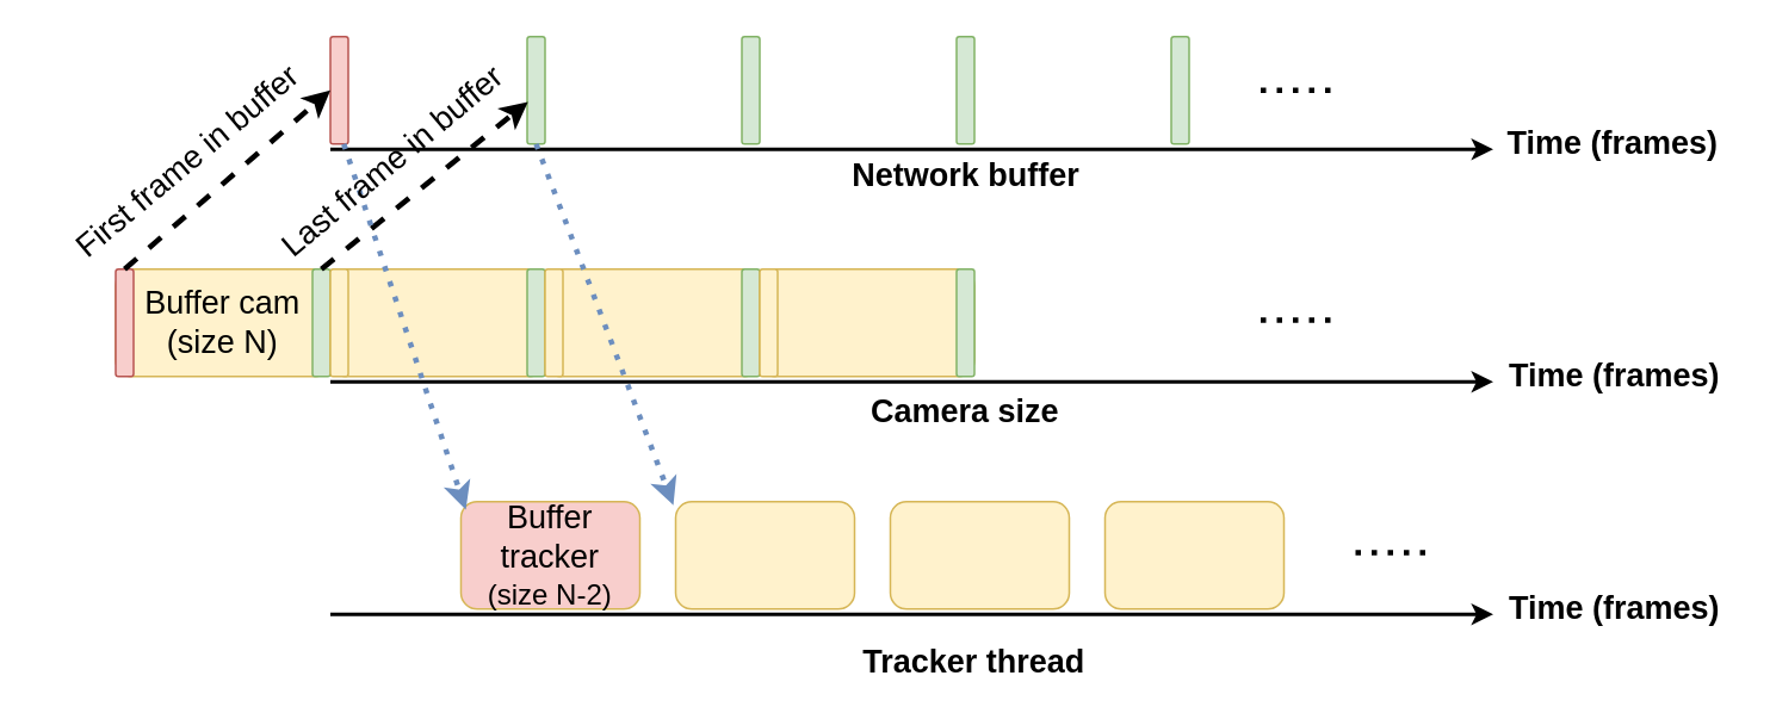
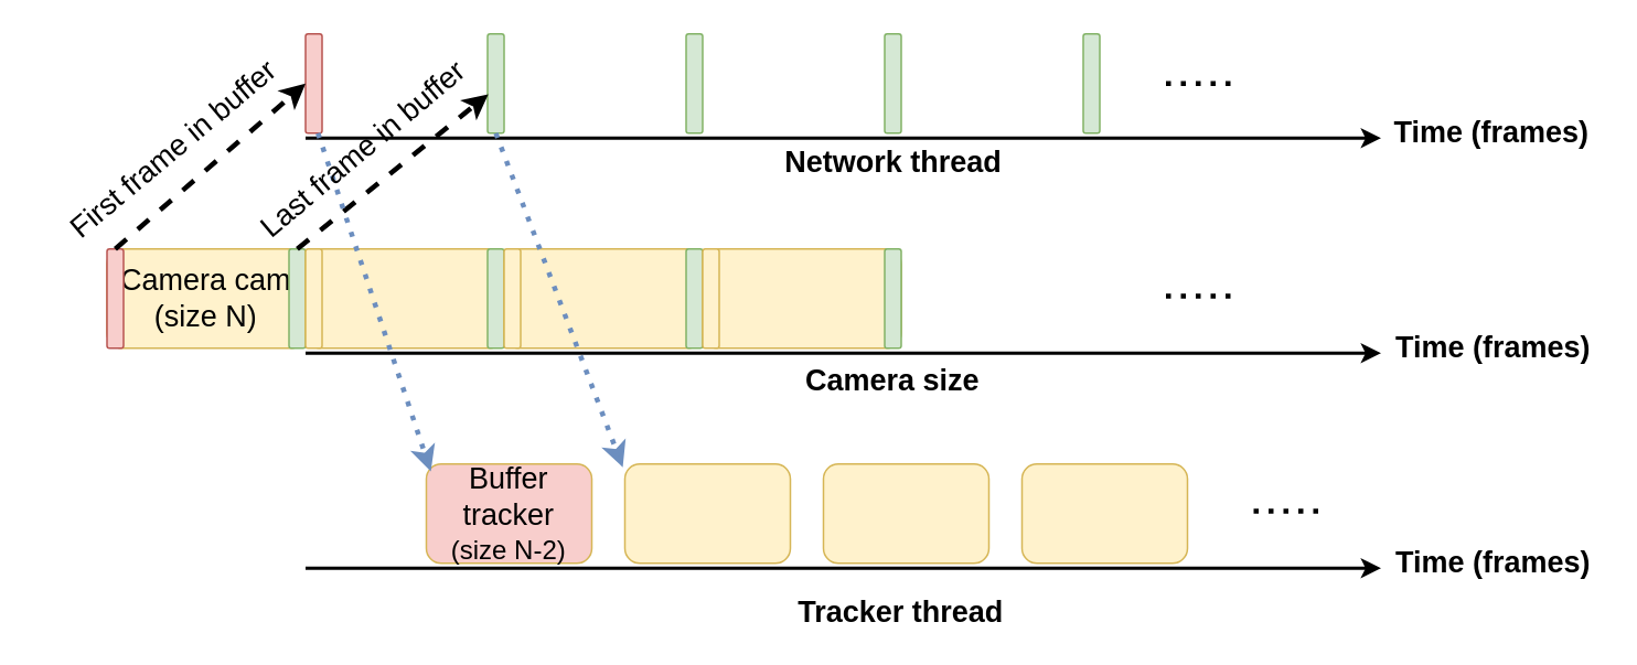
  <mxCell id="0" />
  <mxCell id="1" parent="0" />
  <mxCell id="2" value="" style="endArrow=classic;html=1;fontStyle=0;strokeWidth=2;" parent="1" edge="1"><mxGeometry width="50" height="50" relative="1" as="geometry"><mxPoint x="184" y="213" as="sourcePoint" /><mxPoint x="834" y="213" as="targetPoint" /></mxGeometry></mxCell>
  <mxCell id="3" value="" style="endArrow=classic;html=1;fontStyle=0;strokeWidth=2;" parent="1" edge="1"><mxGeometry width="50" height="50" relative="1" as="geometry"><mxPoint x="184" y="83" as="sourcePoint" /><mxPoint x="834" y="83" as="targetPoint" /></mxGeometry></mxCell>
  <mxCell id="4" value="" style="rounded=1;whiteSpace=wrap;html=1;fillColor=#f8cecc;strokeColor=#b85450;" parent="1" vertex="1"><mxGeometry x="184" y="20" width="10" height="60" as="geometry" /></mxCell>
  <mxCell id="5" value="" style="endArrow=classic;html=1;fontStyle=0;strokeWidth=2;" parent="1" edge="1"><mxGeometry width="50" height="50" relative="1" as="geometry"><mxPoint x="184" y="343" as="sourcePoint" /><mxPoint x="834" y="343" as="targetPoint" /></mxGeometry></mxCell>
  <mxCell id="6" value="&lt;div&gt;&lt;font style=&quot;font-size: 18px&quot;&gt;Buffer tracker&lt;/font&gt;&lt;/div&gt;&lt;div&gt;&lt;font size=&quot;3&quot;&gt;(size N-2)&lt;br&gt;&lt;/font&gt;&lt;/div&gt;" style="rounded=1;whiteSpace=wrap;html=1;fillColor=#f8cecc;strokeColor=#d6b656;" parent="1" vertex="1"><mxGeometry x="257" y="280" width="100" height="60" as="geometry" /></mxCell>
  <mxCell id="7" value="" style="rounded=1;whiteSpace=wrap;html=1;fillColor=#d5e8d4;strokeColor=#82b366;" parent="1" vertex="1"><mxGeometry x="294" y="20" width="10" height="60" as="geometry" /></mxCell>
  <mxCell id="8" value="" style="group" parent="1" vertex="1" connectable="0"><mxGeometry x="64" y="150" width="120" height="60" as="geometry" /></mxCell>
- <mxCell id="9" value="&lt;div&gt;&lt;font style=&quot;font-size: 18px&quot;&gt;Buffer cam &lt;br&gt;&lt;/font&gt;&lt;/div&gt;&lt;div&gt;&lt;font style=&quot;font-size: 18px&quot;&gt;(size N)&lt;/font&gt;&lt;/div&gt;" style="rounded=1;whiteSpace=wrap;html=1;fillColor=#fff2cc;strokeColor=#d6b656;" parent="8" vertex="1"><mxGeometry width="120" height="60" as="geometry" /></mxCell>
+ <mxCell id="9" value="&lt;div&gt;&lt;font style=&quot;font-size: 18px&quot;&gt;Camera cam &lt;br&gt;&lt;/font&gt;&lt;/div&gt;&lt;div&gt;&lt;font style=&quot;font-size: 18px&quot;&gt;(size N)&lt;/font&gt;&lt;/div&gt;" style="rounded=1;whiteSpace=wrap;html=1;fillColor=#fff2cc;strokeColor=#d6b656;" parent="8" vertex="1"><mxGeometry width="120" height="60" as="geometry" /></mxCell>
  <mxCell id="10" value="" style="rounded=1;whiteSpace=wrap;html=1;fillColor=#f8cecc;strokeColor=#b85450;" parent="8" vertex="1"><mxGeometry width="10" height="60" as="geometry" /></mxCell>
  <mxCell id="11" value="" style="rounded=1;whiteSpace=wrap;html=1;fillColor=#d5e8d4;strokeColor=#82b366;" parent="8" vertex="1"><mxGeometry x="110" width="10" height="60" as="geometry" /></mxCell>
  <mxCell id="12" value="" style="group" parent="1" vertex="1" connectable="0"><mxGeometry x="184" y="150" width="120" height="60" as="geometry" /></mxCell>
  <mxCell id="13" value="" style="rounded=1;whiteSpace=wrap;html=1;fillColor=#fff2cc;strokeColor=#d6b656;" parent="12" vertex="1"><mxGeometry width="120" height="60" as="geometry" /></mxCell>
  <mxCell id="14" value="" style="rounded=1;whiteSpace=wrap;html=1;fillColor=#fff2cc;strokeColor=#d6b656;" parent="12" vertex="1"><mxGeometry width="10" height="60" as="geometry" /></mxCell>
  <mxCell id="15" value="" style="rounded=1;whiteSpace=wrap;html=1;fillColor=#d5e8d4;strokeColor=#82b366;" parent="12" vertex="1"><mxGeometry x="110" width="10" height="60" as="geometry" /></mxCell>
  <mxCell id="16" value="" style="rounded=1;whiteSpace=wrap;html=1;fillColor=#d5e8d4;strokeColor=#82b366;" parent="1" vertex="1"><mxGeometry x="414" y="20" width="10" height="60" as="geometry" /></mxCell>
  <mxCell id="17" value="" style="rounded=1;whiteSpace=wrap;html=1;fillColor=#fff2cc;strokeColor=#d6b656;" parent="1" vertex="1"><mxGeometry x="377" y="280" width="100" height="60" as="geometry" /></mxCell>
  <mxCell id="18" value="" style="rounded=1;whiteSpace=wrap;html=1;fillColor=#d5e8d4;strokeColor=#82b366;" parent="1" vertex="1"><mxGeometry x="534" y="20" width="10" height="60" as="geometry" /></mxCell>
  <mxCell id="19" value="" style="rounded=1;whiteSpace=wrap;html=1;fillColor=#d5e8d4;strokeColor=#82b366;" parent="1" vertex="1"><mxGeometry x="654" y="20" width="10" height="60" as="geometry" /></mxCell>
  <mxCell id="20" value="" style="group" parent="1" vertex="1" connectable="0"><mxGeometry x="304" y="150" width="120" height="60" as="geometry" /></mxCell>
  <mxCell id="21" value="" style="rounded=1;whiteSpace=wrap;html=1;fillColor=#fff2cc;strokeColor=#d6b656;" parent="20" vertex="1"><mxGeometry width="120" height="60" as="geometry" /></mxCell>
  <mxCell id="22" value="" style="rounded=1;whiteSpace=wrap;html=1;fillColor=#fff2cc;strokeColor=#d6b656;" parent="20" vertex="1"><mxGeometry width="10" height="60" as="geometry" /></mxCell>
  <mxCell id="23" value="" style="rounded=1;whiteSpace=wrap;html=1;fillColor=#d5e8d4;strokeColor=#82b366;" parent="20" vertex="1"><mxGeometry x="110" width="10" height="60" as="geometry" /></mxCell>
  <mxCell id="24" value="" style="group" parent="1" vertex="1" connectable="0"><mxGeometry x="424" y="150" width="120" height="60" as="geometry" /></mxCell>
  <mxCell id="25" value="" style="rounded=1;whiteSpace=wrap;html=1;fillColor=#fff2cc;strokeColor=#d6b656;" parent="24" vertex="1"><mxGeometry width="120" height="60" as="geometry" /></mxCell>
  <mxCell id="26" value="" style="rounded=1;whiteSpace=wrap;html=1;fillColor=#fff2cc;strokeColor=#d6b656;" parent="24" vertex="1"><mxGeometry width="10" height="60" as="geometry" /></mxCell>
  <mxCell id="27" value="" style="rounded=1;whiteSpace=wrap;html=1;fillColor=#d5e8d4;strokeColor=#82b366;" parent="24" vertex="1"><mxGeometry x="110" width="10" height="60" as="geometry" /></mxCell>
  <mxCell id="28" value="" style="rounded=1;whiteSpace=wrap;html=1;fillColor=#fff2cc;strokeColor=#d6b656;" parent="1" vertex="1"><mxGeometry x="497" y="280" width="100" height="60" as="geometry" /></mxCell>
  <mxCell id="29" value="" style="rounded=1;whiteSpace=wrap;html=1;fillColor=#fff2cc;strokeColor=#d6b656;" parent="1" vertex="1"><mxGeometry x="617" y="280" width="100" height="60" as="geometry" /></mxCell>
  <mxCell id="30" value="" style="endArrow=none;dashed=1;html=1;strokeWidth=3;dashPattern=1 2;" parent="1" edge="1"><mxGeometry width="50" height="50" relative="1" as="geometry"><mxPoint x="704" y="50" as="sourcePoint" /><mxPoint x="744" y="50" as="targetPoint" /></mxGeometry></mxCell>
  <mxCell id="31" value="" style="endArrow=none;dashed=1;html=1;strokeWidth=3;dashPattern=1 2;" parent="1" edge="1"><mxGeometry width="50" height="50" relative="1" as="geometry"><mxPoint x="704" y="178.5" as="sourcePoint" /><mxPoint x="744" y="178.5" as="targetPoint" /></mxGeometry></mxCell>
  <mxCell id="32" value="" style="endArrow=none;dashed=1;html=1;strokeWidth=3;dashPattern=1 2;" parent="1" edge="1"><mxGeometry width="50" height="50" relative="1" as="geometry"><mxPoint x="757" y="308.5" as="sourcePoint" /><mxPoint x="797" y="308.5" as="targetPoint" /></mxGeometry></mxCell>
  <mxCell id="33" value="&lt;font style=&quot;font-size: 18px&quot;&gt;&lt;b&gt;Time (frames)&lt;/b&gt;&lt;/font&gt;" style="text;html=1;strokeColor=none;fillColor=none;align=center;verticalAlign=middle;whiteSpace=wrap;rounded=0;" parent="1" vertex="1"><mxGeometry x="836" y="70" width="130" height="20" as="geometry" /></mxCell>
  <mxCell id="34" value="&lt;font style=&quot;font-size: 18px&quot;&gt;&lt;b&gt;Time (frames)&lt;/b&gt;&lt;/font&gt;" style="text;html=1;strokeColor=none;fillColor=none;align=center;verticalAlign=middle;whiteSpace=wrap;rounded=0;" parent="1" vertex="1"><mxGeometry x="837" y="200" width="130" height="20" as="geometry" /></mxCell>
  <mxCell id="35" value="&lt;font style=&quot;font-size: 18px&quot;&gt;&lt;b&gt;Time (frames)&lt;/b&gt;&lt;/font&gt;" style="text;html=1;strokeColor=none;fillColor=none;align=center;verticalAlign=middle;whiteSpace=wrap;rounded=0;" parent="1" vertex="1"><mxGeometry x="837" y="330" width="130" height="20" as="geometry" /></mxCell>
- <mxCell id="36" value="&lt;font style=&quot;font-size: 18px&quot;&gt;&lt;b&gt;Network buffer&lt;/b&gt;&lt;/font&gt;" style="text;html=1;strokeColor=none;fillColor=none;align=center;verticalAlign=middle;whiteSpace=wrap;rounded=0;" parent="1" vertex="1"><mxGeometry x="466.5" y="88" width="145" height="20" as="geometry" /></mxCell>
+ <mxCell id="36" value="&lt;font style=&quot;font-size: 18px&quot;&gt;&lt;b&gt;Network thread&lt;/b&gt;&lt;/font&gt;" style="text;html=1;strokeColor=none;fillColor=none;align=center;verticalAlign=middle;whiteSpace=wrap;rounded=0;" parent="1" vertex="1"><mxGeometry x="466.5" y="88" width="145" height="20" as="geometry" /></mxCell>
  <mxCell id="37" value="&lt;font style=&quot;font-size: 18px&quot;&gt;&lt;b&gt;Camera size&lt;/b&gt;&lt;/font&gt;" style="text;html=1;strokeColor=none;fillColor=none;align=center;verticalAlign=middle;whiteSpace=wrap;rounded=0;" parent="1" vertex="1"><mxGeometry x="474" y="220" width="130" height="20" as="geometry" /></mxCell>
  <mxCell id="38" value="&lt;div&gt;&lt;font style=&quot;font-size: 18px&quot;&gt;&lt;b&gt;Tracker thread&lt;/b&gt;&lt;br&gt;&lt;/font&gt;&lt;/div&gt;" style="text;html=1;strokeColor=none;fillColor=none;align=center;verticalAlign=middle;whiteSpace=wrap;rounded=0;" parent="1" vertex="1"><mxGeometry x="479" y="360" width="130" height="20" as="geometry" /></mxCell>
  <mxCell id="39" value="" style="endArrow=classic;html=1;dashed=1;strokeWidth=3;entryX=0;entryY=0.5;entryDx=0;entryDy=0;" parent="1" target="4" edge="1"><mxGeometry width="50" height="50" relative="1" as="geometry"><mxPoint x="69" y="150" as="sourcePoint" /><mxPoint x="159" y="60" as="targetPoint" /></mxGeometry></mxCell>
  <mxCell id="40" value="" style="endArrow=classic;html=1;dashed=1;strokeWidth=3;entryX=0.048;entryY=0.607;entryDx=0;entryDy=0;entryPerimeter=0;" parent="1" target="7" edge="1"><mxGeometry width="50" height="50" relative="1" as="geometry"><mxPoint x="179" y="150" as="sourcePoint" /><mxPoint x="294" y="50" as="targetPoint" /></mxGeometry></mxCell>
  <mxCell id="41" value="" style="endArrow=classic;html=1;strokeWidth=3;exitX=0.75;exitY=1;exitDx=0;exitDy=0;fillColor=#dae8fc;strokeColor=#6c8ebf;entryX=0.027;entryY=0.074;entryDx=0;entryDy=0;entryPerimeter=0;dashed=1;dashPattern=1 2;" parent="1" source="4" target="6" edge="1"><mxGeometry width="50" height="50" relative="1" as="geometry"><mxPoint x="134" y="220.143" as="sourcePoint" /><mxPoint x="184" y="330" as="targetPoint" /></mxGeometry></mxCell>
  <mxCell id="42" value="" style="endArrow=classic;html=1;strokeWidth=3;exitX=0.5;exitY=1;exitDx=0;exitDy=0;fillColor=#dae8fc;strokeColor=#6c8ebf;entryX=0.027;entryY=0.074;entryDx=0;entryDy=0;entryPerimeter=0;dashed=1;dashPattern=1 2;" parent="1" source="7" edge="1"><mxGeometry width="50" height="50" relative="1" as="geometry"><mxPoint x="307.143" y="77.643" as="sourcePoint" /><mxPoint x="375.714" y="281.929" as="targetPoint" /></mxGeometry></mxCell>
  <mxCell id="43" value="&lt;font style=&quot;font-size: 18px&quot;&gt;First frame in buffer&lt;/font&gt;" style="text;html=1;strokeColor=none;fillColor=none;align=center;verticalAlign=middle;whiteSpace=wrap;rounded=0;rotation=-40;" parent="1" vertex="1"><mxGeometry x="20" y="80" width="169" height="20" as="geometry" /></mxCell>
  <mxCell id="44" value="&lt;font style=&quot;font-size: 18px&quot;&gt;Last frame in buffer&lt;/font&gt;" style="text;html=1;strokeColor=none;fillColor=none;align=center;verticalAlign=middle;whiteSpace=wrap;rounded=0;rotation=-40;" parent="1" vertex="1"><mxGeometry x="134" y="80" width="170" height="20" as="geometry" /></mxCell>
